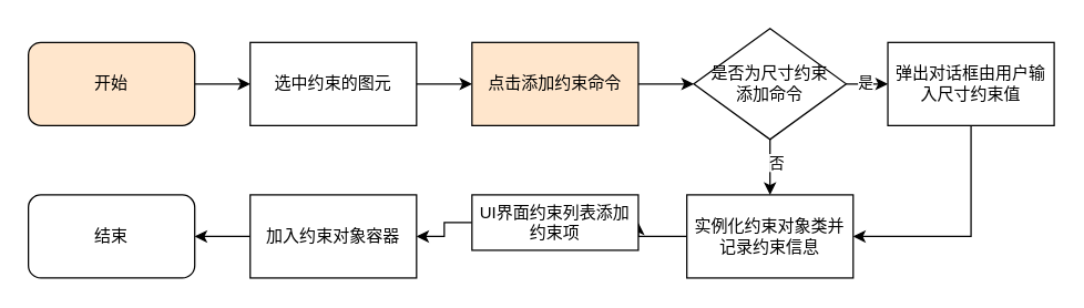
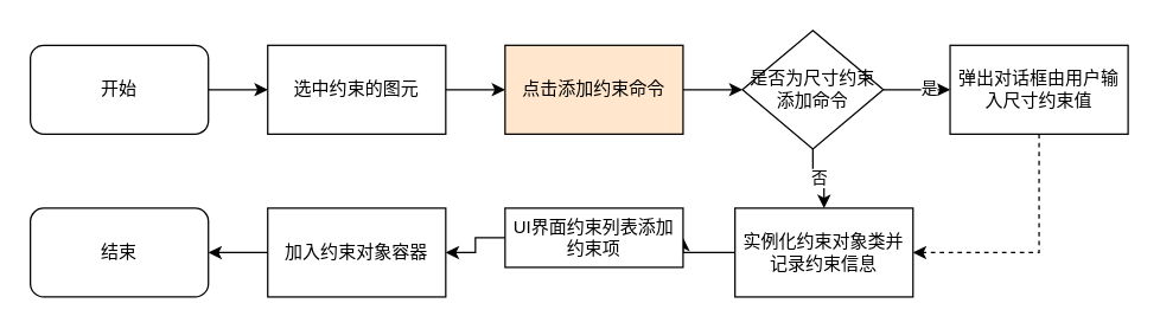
  <mxCell id="0" />
  <mxCell id="1" parent="0" />
  <mxCell id="2" style="edgeStyle=orthogonalEdgeStyle;rounded=0;orthogonalLoop=1;jettySize=auto;html=1;entryX=0;entryY=0.5;entryDx=0;entryDy=0;" edge="1" parent="1" source="3" target="5"><mxGeometry relative="1" as="geometry" /></mxCell>
- <mxCell id="3" value="开始" style="rounded=1;whiteSpace=wrap;html=1;fillColor=#ffe6cc;" vertex="1" parent="1"><mxGeometry x="20" y="30" width="120" height="60" as="geometry" /></mxCell>
+ <mxCell id="3" value="开始" style="rounded=1;whiteSpace=wrap;html=1;" vertex="1" parent="1"><mxGeometry x="20" y="30" width="120" height="60" as="geometry" /></mxCell>
  <mxCell id="4" style="edgeStyle=orthogonalEdgeStyle;rounded=0;orthogonalLoop=1;jettySize=auto;html=1;exitX=1;exitY=0.5;exitDx=0;exitDy=0;entryX=0;entryY=0.5;entryDx=0;entryDy=0;" edge="1" parent="1" source="5" target="7"><mxGeometry relative="1" as="geometry" /></mxCell>
  <mxCell id="5" value="选中约束的图元" style="rounded=0;whiteSpace=wrap;html=1;" vertex="1" parent="1"><mxGeometry x="180" y="30" width="120" height="60" as="geometry" /></mxCell>
  <mxCell id="6" style="edgeStyle=orthogonalEdgeStyle;rounded=0;orthogonalLoop=1;jettySize=auto;html=1;entryX=0;entryY=0.5;entryDx=0;entryDy=0;" edge="1" parent="1" source="7" target="12"><mxGeometry relative="1" as="geometry" /></mxCell>
  <mxCell id="7" value="点击添加约束命令" style="rounded=0;whiteSpace=wrap;html=1;fillColor=#ffe6cc;" vertex="1" parent="1"><mxGeometry x="340" y="30" width="120" height="60" as="geometry" /></mxCell>
  <mxCell id="8" style="edgeStyle=orthogonalEdgeStyle;rounded=0;orthogonalLoop=1;jettySize=auto;html=1;entryX=0;entryY=0.5;entryDx=0;entryDy=0;" edge="1" parent="1" source="12" target="14"><mxGeometry relative="1" as="geometry" /></mxCell>
  <mxCell id="9" value="是" style="edgeLabel;html=1;align=center;verticalAlign=middle;resizable=0;points=[];" vertex="1" connectable="0" parent="8"><mxGeometry x="0.312" y="2" relative="1" as="geometry"><mxPoint as="offset" /></mxGeometry></mxCell>
  <mxCell id="10" style="edgeStyle=orthogonalEdgeStyle;rounded=0;orthogonalLoop=1;jettySize=auto;html=1;" edge="1" parent="1" source="12" target="16"><mxGeometry relative="1" as="geometry" /></mxCell>
  <mxCell id="11" value="否" style="edgeLabel;html=1;align=center;verticalAlign=middle;resizable=0;points=[];" vertex="1" connectable="0" parent="10"><mxGeometry x="-0.21" y="4" relative="1" as="geometry"><mxPoint as="offset" /></mxGeometry></mxCell>
- <mxCell id="12" value="是否为尺寸约束&lt;br&gt;添加命令" style="rhombus;whiteSpace=wrap;html=1;" vertex="1" parent="1"><mxGeometry x="500" y="20" width="110" height="80" as="geometry" /></mxCell>
- <mxCell id="13" style="edgeStyle=orthogonalEdgeStyle;rounded=0;orthogonalLoop=1;jettySize=auto;html=1;entryX=1;entryY=0.5;entryDx=0;entryDy=0;" edge="1" parent="1" source="14" target="16"><mxGeometry relative="1" as="geometry"><Array as="points"><mxPoint x="700" y="170" /></Array></mxGeometry></mxCell>
+ <mxCell id="12" value="是否为尺寸约束&lt;br&gt;添加命令" style="rhombus;whiteSpace=wrap;html=1;" vertex="1" parent="1"><mxGeometry x="500" y="20" width="95" height="80" as="geometry" /></mxCell>
+ <mxCell id="13" style="edgeStyle=orthogonalEdgeStyle;rounded=0;orthogonalLoop=1;jettySize=auto;html=1;entryX=1;entryY=0.5;entryDx=0;entryDy=0;dashed=1;" edge="1" parent="1" source="14" target="16"><mxGeometry relative="1" as="geometry"><Array as="points"><mxPoint x="700" y="170" /></Array></mxGeometry></mxCell>
  <mxCell id="14" value="弹出对话框由用户输入尺寸约束值" style="rounded=0;whiteSpace=wrap;html=1;" vertex="1" parent="1"><mxGeometry x="640" y="30" width="120" height="60" as="geometry" /></mxCell>
  <mxCell id="15" style="edgeStyle=orthogonalEdgeStyle;rounded=0;orthogonalLoop=1;jettySize=auto;html=1;exitX=0;exitY=0.5;exitDx=0;exitDy=0;entryX=1;entryY=0.5;entryDx=0;entryDy=0;" edge="1" parent="1" source="16" target="18"><mxGeometry relative="1" as="geometry" /></mxCell>
  <mxCell id="16" value="实例化约束对象类并记录约束信息" style="rounded=0;whiteSpace=wrap;html=1;" vertex="1" parent="1"><mxGeometry x="495" y="140" width="120" height="60" as="geometry" /></mxCell>
  <mxCell id="17" style="edgeStyle=orthogonalEdgeStyle;rounded=0;orthogonalLoop=1;jettySize=auto;html=1;entryX=1;entryY=0.5;entryDx=0;entryDy=0;" edge="1" parent="1" source="18" target="20"><mxGeometry relative="1" as="geometry" /></mxCell>
  <mxCell id="18" value="UI界面约束列表添加约束项" style="rounded=0;whiteSpace=wrap;html=1;" vertex="1" parent="1"><mxGeometry x="340" y="140" width="120" height="40" as="geometry" /></mxCell>
  <mxCell id="19" style="edgeStyle=orthogonalEdgeStyle;rounded=0;orthogonalLoop=1;jettySize=auto;html=1;entryX=1;entryY=0.5;entryDx=0;entryDy=0;" edge="1" parent="1" source="20" target="21"><mxGeometry relative="1" as="geometry" /></mxCell>
  <mxCell id="20" value="加入约束对象容器" style="rounded=0;whiteSpace=wrap;html=1;" vertex="1" parent="1"><mxGeometry x="180" y="140" width="120" height="60" as="geometry" /></mxCell>
  <mxCell id="21" value="结束" style="rounded=1;whiteSpace=wrap;html=1;" vertex="1" parent="1"><mxGeometry x="20" y="140" width="120" height="60" as="geometry" /></mxCell>
